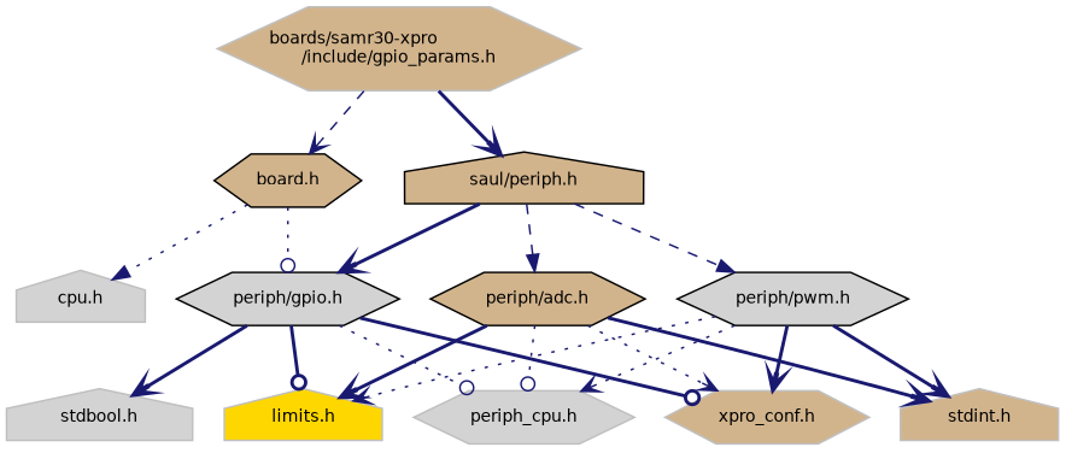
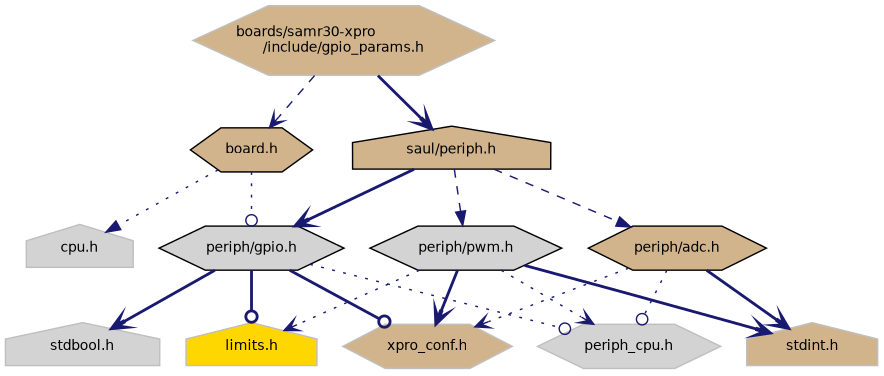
  digraph {
    node [color=grey75 fillcolor=tan fontname=Helvetica fontsize=10 shape=hexagon style=filled]
    edge [arrowhead=vee color=midnightblue fontname=Helvetica fontsize=10 labelfontname=Helvetica labelfontsize=10 style=bold]
    n1 [fontcolor=black height=0.2 label="boards/samr30-xpro\l/include/gpio_params.h" width=0.4]
    n2 [color=black height=0.2 label="board.h" width=0.4]
    n3 [color=black height=0.2 label="saul/periph.h" shape=house width=0.4]
    n4 [fillcolor=lightgrey height=0.2 label="cpu.h" shape=house width=0.4]
    n5 [color=black fillcolor=lightgrey height=0.2 label="periph/gpio.h" width=0.4]
    n6 [color=black height=0.2 label="periph/adc.h" width=0.4]
    n7 [color=black fillcolor=lightgrey height=0.2 label="periph/pwm.h" width=0.4]
    n8 [fillcolor=gold height=0.2 label="limits.h" shape=house width=0.4]
    n9 [fillcolor=lightgrey height=0.2 label="stdbool.h" shape=house width=0.4]
    n10 [fillcolor=lightgrey height=0.2 label="periph_cpu.h" width=0.4]
    n11 [height=0.2 label="xpro_conf.h" width=0.4]
    n12 [height=0.2 label="stdint.h" shape=house width=0.4]
    n1 -> n2 [style=dashed]
    n1 -> n3
    n2 -> n4 [arrowhead=normal style=dotted]
    n2 -> n5 [arrowhead=odot style=dotted]
    n3 -> n5
    n3 -> n6 [arrowhead=normal style=dashed]
    n3 -> n7 [arrowhead=normal style=dashed]
    n5 -> n8 [arrowhead=odot]
    n5 -> n9
    n5 -> n10 [arrowhead=odot style=dotted]
    n5 -> n11 [arrowhead=odot]
-   n6 -> n8
    n6 -> n10 [arrowhead=odot style=dotted]
    n6 -> n11 [style=dotted]
    n6 -> n12
    n7 -> n8 [style=dotted]
    n7 -> n10 [style=dotted]
    n7 -> n11
    n7 -> n12
  }
